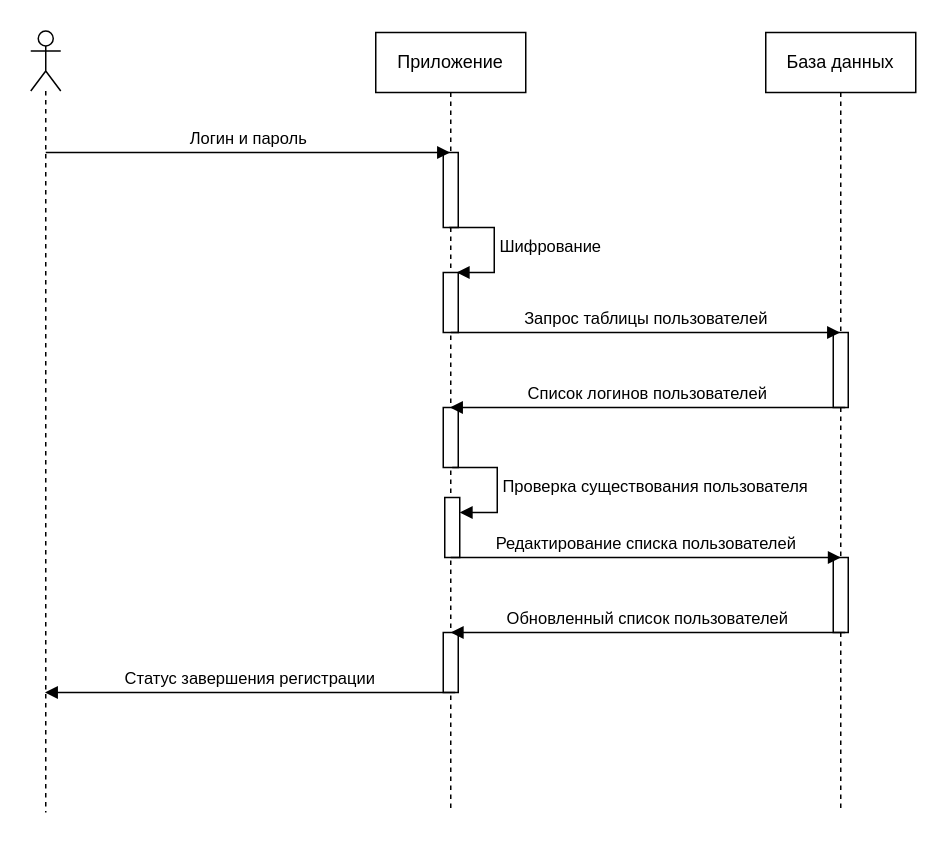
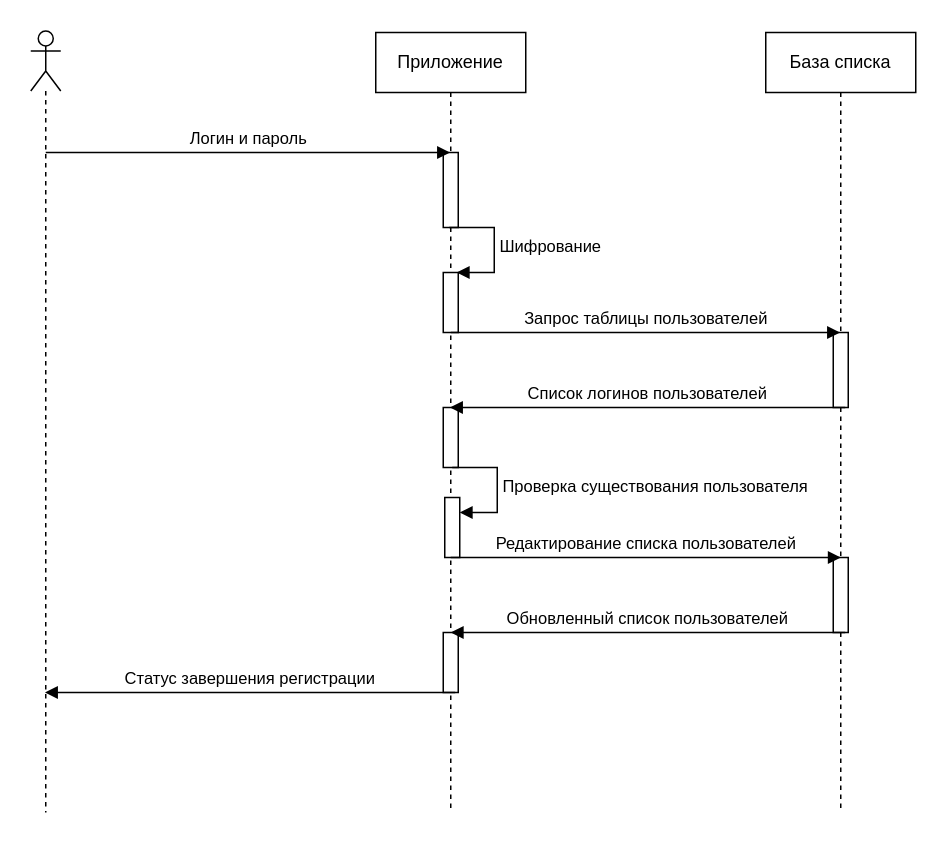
  <mxCell id="0" />
  <mxCell id="1" parent="0" />
  <mxCell id="2" value="Приложение" style="shape=umlLifeline;perimeter=lifelinePerimeter;whiteSpace=wrap;html=1;container=1;dropTarget=0;collapsible=0;recursiveResize=0;outlineConnect=0;portConstraint=eastwest;newEdgeStyle={&quot;curved&quot;:0,&quot;rounded&quot;:0};" vertex="1" parent="1"><mxGeometry x="250" y="21" width="100" height="520" as="geometry" /></mxCell>
  <mxCell id="3" value="" style="html=1;points=[[0,0,0,0,5],[0,1,0,0,-5],[1,0,0,0,5],[1,1,0,0,-5]];perimeter=orthogonalPerimeter;outlineConnect=0;targetShapes=umlLifeline;portConstraint=eastwest;newEdgeStyle={&quot;curved&quot;:0,&quot;rounded&quot;:0};" vertex="1" parent="2"><mxGeometry x="45" y="80" width="10" height="50" as="geometry" /></mxCell>
  <mxCell id="4" value="" style="html=1;points=[[0,0,0,0,5],[0,1,0,0,-5],[1,0,0,0,5],[1,1,0,0,-5]];perimeter=orthogonalPerimeter;outlineConnect=0;targetShapes=umlLifeline;portConstraint=eastwest;newEdgeStyle={&quot;curved&quot;:0,&quot;rounded&quot;:0};" vertex="1" parent="2"><mxGeometry x="45" y="160" width="10" height="40" as="geometry" /></mxCell>
  <mxCell id="5" value="Шифрование" style="html=1;align=left;spacingLeft=2;endArrow=block;rounded=0;edgeStyle=orthogonalEdgeStyle;curved=0;rounded=0;" edge="1" parent="2"><mxGeometry relative="1" as="geometry"><mxPoint x="49" y="130" as="sourcePoint" /><Array as="points"><mxPoint x="79" y="160" /></Array><mxPoint x="54" y="160.0" as="targetPoint" /></mxGeometry></mxCell>
  <mxCell id="6" value="" style="html=1;points=[[0,0,0,0,5],[0,1,0,0,-5],[1,0,0,0,5],[1,1,0,0,-5]];perimeter=orthogonalPerimeter;outlineConnect=0;targetShapes=umlLifeline;portConstraint=eastwest;newEdgeStyle={&quot;curved&quot;:0,&quot;rounded&quot;:0};" vertex="1" parent="2"><mxGeometry x="45" y="250" width="10" height="40" as="geometry" /></mxCell>
  <mxCell id="7" value="" style="html=1;points=[[0,0,0,0,5],[0,1,0,0,-5],[1,0,0,0,5],[1,1,0,0,-5]];perimeter=orthogonalPerimeter;outlineConnect=0;targetShapes=umlLifeline;portConstraint=eastwest;newEdgeStyle={&quot;curved&quot;:0,&quot;rounded&quot;:0};" vertex="1" parent="2"><mxGeometry x="46" y="310" width="10" height="40" as="geometry" /></mxCell>
  <mxCell id="8" value="Проверка существования пользователя" style="html=1;align=left;spacingLeft=2;endArrow=block;rounded=0;edgeStyle=orthogonalEdgeStyle;curved=0;rounded=0;" edge="1" target="7" parent="2"><mxGeometry x="0.005" relative="1" as="geometry"><mxPoint x="51" y="290" as="sourcePoint" /><Array as="points"><mxPoint x="81" y="320" /></Array><mxPoint as="offset" /></mxGeometry></mxCell>
  <mxCell id="9" value="" style="html=1;points=[[0,0,0,0,5],[0,1,0,0,-5],[1,0,0,0,5],[1,1,0,0,-5]];perimeter=orthogonalPerimeter;outlineConnect=0;targetShapes=umlLifeline;portConstraint=eastwest;newEdgeStyle={&quot;curved&quot;:0,&quot;rounded&quot;:0};" vertex="1" parent="2"><mxGeometry x="45" y="400" width="10" height="40" as="geometry" /></mxCell>
- <mxCell id="10" value="База данных" style="shape=umlLifeline;perimeter=lifelinePerimeter;whiteSpace=wrap;html=1;container=1;dropTarget=0;collapsible=0;recursiveResize=0;outlineConnect=0;portConstraint=eastwest;newEdgeStyle={&quot;curved&quot;:0,&quot;rounded&quot;:0};" vertex="1" parent="1"><mxGeometry x="510" y="21" width="100" height="520" as="geometry" /></mxCell>
+ <mxCell id="10" value="База списка" style="shape=umlLifeline;perimeter=lifelinePerimeter;whiteSpace=wrap;html=1;container=1;dropTarget=0;collapsible=0;recursiveResize=0;outlineConnect=0;portConstraint=eastwest;newEdgeStyle={&quot;curved&quot;:0,&quot;rounded&quot;:0};" vertex="1" parent="1"><mxGeometry x="510" y="21" width="100" height="520" as="geometry" /></mxCell>
  <mxCell id="11" value="" style="html=1;points=[[0,0,0,0,5],[0,1,0,0,-5],[1,0,0,0,5],[1,1,0,0,-5]];perimeter=orthogonalPerimeter;outlineConnect=0;targetShapes=umlLifeline;portConstraint=eastwest;newEdgeStyle={&quot;curved&quot;:0,&quot;rounded&quot;:0};" vertex="1" parent="10"><mxGeometry x="45" y="200" width="10" height="50" as="geometry" /></mxCell>
  <mxCell id="12" value="" style="html=1;points=[[0,0,0,0,5],[0,1,0,0,-5],[1,0,0,0,5],[1,1,0,0,-5]];perimeter=orthogonalPerimeter;outlineConnect=0;targetShapes=umlLifeline;portConstraint=eastwest;newEdgeStyle={&quot;curved&quot;:0,&quot;rounded&quot;:0};" vertex="1" parent="10"><mxGeometry x="45" y="350" width="10" height="50" as="geometry" /></mxCell>
  <mxCell id="13" value="Логин и пароль" style="html=1;verticalAlign=bottom;endArrow=block;curved=0;rounded=0;" edge="1" parent="1" target="2"><mxGeometry width="80" relative="1" as="geometry"><mxPoint x="30" y="101" as="sourcePoint" /><mxPoint x="110" y="101" as="targetPoint" /></mxGeometry></mxCell>
  <mxCell id="14" value="Запрос таблицы пользователей" style="html=1;verticalAlign=bottom;endArrow=block;curved=0;rounded=0;" edge="1" parent="1" target="10"><mxGeometry width="80" relative="1" as="geometry"><mxPoint x="300" y="221" as="sourcePoint" /><mxPoint x="380" y="221" as="targetPoint" /></mxGeometry></mxCell>
  <mxCell id="15" value="Список логинов пользователей" style="html=1;verticalAlign=bottom;endArrow=block;curved=0;rounded=0;" edge="1" parent="1" target="2"><mxGeometry width="80" relative="1" as="geometry"><mxPoint x="563" y="271" as="sourcePoint" /><mxPoint x="480" y="271" as="targetPoint" /></mxGeometry></mxCell>
  <mxCell id="16" value="Редактирование списка пользователей" style="html=1;verticalAlign=bottom;endArrow=block;curved=0;rounded=0;" edge="1" parent="1"><mxGeometry width="80" relative="1" as="geometry"><mxPoint x="300" y="371" as="sourcePoint" /><mxPoint x="560" y="371" as="targetPoint" /><mxPoint as="offset" /></mxGeometry></mxCell>
  <mxCell id="17" value="Обновленный список пользователей" style="html=1;verticalAlign=bottom;endArrow=block;curved=0;rounded=0;" edge="1" parent="1"><mxGeometry width="80" relative="1" as="geometry"><mxPoint x="563" y="421" as="sourcePoint" /><mxPoint x="300" y="421" as="targetPoint" /></mxGeometry></mxCell>
  <mxCell id="18" value="" style="shape=umlLifeline;perimeter=lifelinePerimeter;whiteSpace=wrap;html=1;container=1;dropTarget=0;collapsible=0;recursiveResize=0;outlineConnect=0;portConstraint=eastwest;newEdgeStyle={&quot;curved&quot;:0,&quot;rounded&quot;:0};participant=umlActor;" vertex="1" parent="1"><mxGeometry x="20" y="20" width="20" height="521" as="geometry" /></mxCell>
  <mxCell id="19" value="Статус завершения регистрации" style="html=1;verticalAlign=bottom;endArrow=block;curved=0;rounded=0;" edge="1" parent="1" target="18"><mxGeometry width="80" relative="1" as="geometry"><mxPoint x="303" y="461" as="sourcePoint" /><mxPoint x="35" y="461" as="targetPoint" /></mxGeometry></mxCell>
